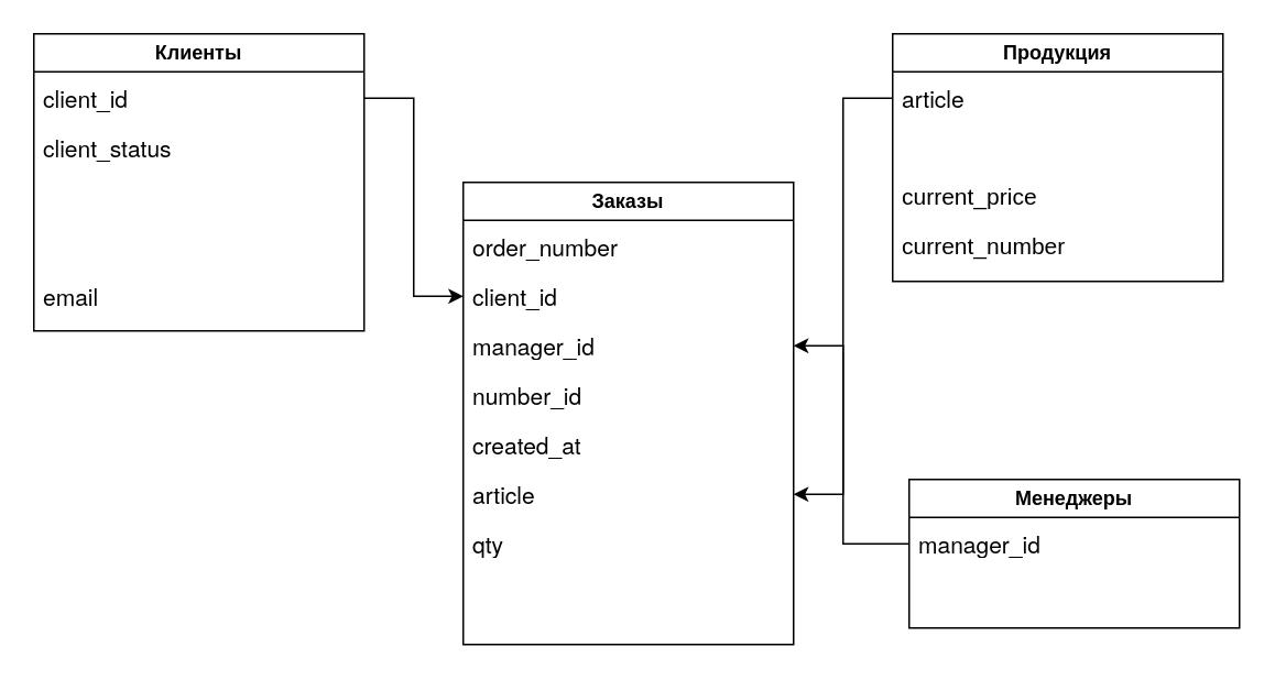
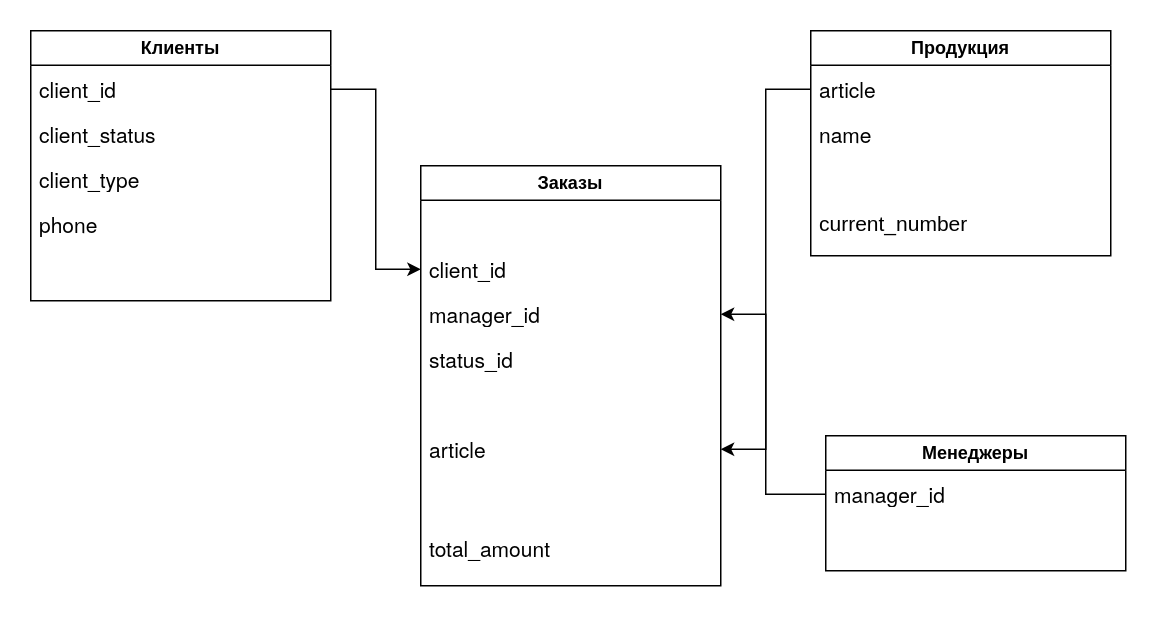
  <mxCell id="0" />
  <mxCell id="1" parent="0" />
  <mxCell id="2" value="Клиенты" style="swimlane;whiteSpace=wrap;html=1;" vertex="1" parent="1"><mxGeometry x="20" y="20" width="200" height="180" as="geometry" /></mxCell>
  <mxCell id="3" value="&lt;span style=&quot;font-family: &amp;quot;Google Sans Text&amp;quot;, &amp;quot;Helvetica Neue&amp;quot;, sans-serif; font-size: 14px;&quot;&gt;client_id&lt;/span&gt;" style="text;strokeColor=none;fillColor=none;align=left;verticalAlign=middle;spacingLeft=4;spacingRight=4;overflow=hidden;points=[[0,0.5],[1,0.5]];portConstraint=eastwest;rotatable=0;whiteSpace=wrap;html=1;fontColor=light-dark(#000000,#FCFCFC);labelBackgroundColor=none;" vertex="1" parent="2"><mxGeometry y="24" width="200" height="30" as="geometry" /></mxCell>
  <mxCell id="4" value="&lt;span style=&quot;font-family: &amp;quot;Google Sans Text&amp;quot;, &amp;quot;Helvetica Neue&amp;quot;, sans-serif; font-size: 14px;&quot;&gt;client_status&lt;/span&gt;" style="text;strokeColor=none;fillColor=none;align=left;verticalAlign=middle;spacingLeft=4;spacingRight=4;overflow=hidden;points=[[0,0.5],[1,0.5]];portConstraint=eastwest;rotatable=0;whiteSpace=wrap;html=1;fontColor=default;labelBackgroundColor=none;" vertex="1" parent="2"><mxGeometry y="54" width="200" height="30" as="geometry" /></mxCell>
- <mxCell id="7" value="&lt;span style=&quot;font-family: &amp;quot;Google Sans Text&amp;quot;, &amp;quot;Helvetica Neue&amp;quot;, sans-serif; font-size: 14px;&quot;&gt;email&lt;/span&gt;" style="text;strokeColor=none;fillColor=none;align=left;verticalAlign=middle;spacingLeft=4;spacingRight=4;overflow=hidden;points=[[0,0.5],[1,0.5]];portConstraint=eastwest;rotatable=0;whiteSpace=wrap;html=1;fontColor=default;labelBackgroundColor=none;" vertex="1" parent="2"><mxGeometry y="144" width="200" height="30" as="geometry" /></mxCell>
+ <mxCell id="5" value="&lt;span style=&quot;font-family: &amp;quot;Google Sans Text&amp;quot;, &amp;quot;Helvetica Neue&amp;quot;, sans-serif; font-size: 14px;&quot;&gt;client_type&lt;/span&gt;" style="text;strokeColor=none;fillColor=none;align=left;verticalAlign=middle;spacingLeft=4;spacingRight=4;overflow=hidden;points=[[0,0.5],[1,0.5]];portConstraint=eastwest;rotatable=0;whiteSpace=wrap;html=1;fontColor=default;labelBackgroundColor=none;" vertex="1" parent="2"><mxGeometry y="84" width="200" height="30" as="geometry" /></mxCell>
+ <mxCell id="6" value="&lt;span style=&quot;font-family: &amp;quot;Google Sans Text&amp;quot;, &amp;quot;Helvetica Neue&amp;quot;, sans-serif; font-size: 14px;&quot;&gt;phone&lt;/span&gt;" style="text;strokeColor=none;fillColor=none;align=left;verticalAlign=middle;spacingLeft=4;spacingRight=4;overflow=hidden;points=[[0,0.5],[1,0.5]];portConstraint=eastwest;rotatable=0;whiteSpace=wrap;html=1;fontColor=default;labelBackgroundColor=none;" vertex="1" parent="2"><mxGeometry y="114" width="200" height="30" as="geometry" /></mxCell>
  <mxCell id="8" value="Продукция" style="swimlane;whiteSpace=wrap;html=1;" vertex="1" parent="1"><mxGeometry x="540" y="20" width="200" height="150" as="geometry" /></mxCell>
  <mxCell id="9" value="&lt;span style=&quot;font-family: &amp;quot;Google Sans Text&amp;quot;, &amp;quot;Helvetica Neue&amp;quot;, sans-serif; font-size: 14px;&quot;&gt;article&lt;/span&gt;" style="text;strokeColor=none;fillColor=none;align=left;verticalAlign=middle;spacingLeft=4;spacingRight=4;overflow=hidden;points=[[0,0.5],[1,0.5]];portConstraint=eastwest;rotatable=0;whiteSpace=wrap;html=1;fontColor=default;labelBackgroundColor=none;" vertex="1" parent="8"><mxGeometry y="24" width="200" height="30" as="geometry" /></mxCell>
- <mxCell id="11" value="&lt;span&gt;current_price&lt;/span&gt;" style="text;strokeColor=none;fillColor=none;align=left;verticalAlign=middle;spacingLeft=4;spacingRight=4;overflow=hidden;points=[[0,0.5],[1,0.5]];portConstraint=eastwest;rotatable=0;whiteSpace=wrap;html=1;fontColor=default;labelBackgroundColor=none;fontFamily=Helvetica;fontSize=14;" vertex="1" parent="8"><mxGeometry y="84" width="200" height="30" as="geometry" /></mxCell>
+ <mxCell id="10" value="&lt;span style=&quot;font-family: &amp;quot;Google Sans Text&amp;quot;, &amp;quot;Helvetica Neue&amp;quot;, sans-serif; font-size: 14px;&quot;&gt;name&lt;/span&gt;" style="text;strokeColor=none;fillColor=none;align=left;verticalAlign=middle;spacingLeft=4;spacingRight=4;overflow=hidden;points=[[0,0.5],[1,0.5]];portConstraint=eastwest;rotatable=0;whiteSpace=wrap;html=1;fontColor=default;labelBackgroundColor=none;" vertex="1" parent="8"><mxGeometry y="54" width="200" height="30" as="geometry" /></mxCell>
  <mxCell id="12" value="current_number" style="text;strokeColor=none;fillColor=none;align=left;verticalAlign=middle;spacingLeft=4;spacingRight=4;overflow=hidden;points=[[0,0.5],[1,0.5]];portConstraint=eastwest;rotatable=0;whiteSpace=wrap;html=1;fontColor=default;labelBackgroundColor=none;textShadow=0;fontStyle=0;fontSize=14;" vertex="1" parent="8"><mxGeometry y="114" width="200" height="30" as="geometry" /></mxCell>
  <mxCell id="13" value="Заказы" style="swimlane;whiteSpace=wrap;html=1;" vertex="1" parent="1"><mxGeometry x="280" y="110" width="200" height="280" as="geometry" /></mxCell>
- <mxCell id="14" value="&lt;span style=&quot;font-family: &amp;quot;Google Sans Text&amp;quot;, &amp;quot;Helvetica Neue&amp;quot;, sans-serif; font-size: 14px;&quot;&gt;order_number&lt;/span&gt;" style="text;strokeColor=none;fillColor=none;align=left;verticalAlign=middle;spacingLeft=4;spacingRight=4;overflow=hidden;points=[[0,0.5],[1,0.5]];portConstraint=eastwest;rotatable=0;whiteSpace=wrap;html=1;fontColor=default;labelBackgroundColor=none;" vertex="1" parent="13"><mxGeometry y="24" width="200" height="30" as="geometry" /></mxCell>
  <mxCell id="15" value="&lt;span style=&quot;font-family: &amp;quot;Google Sans Text&amp;quot;, &amp;quot;Helvetica Neue&amp;quot;, sans-serif; font-size: 14px;&quot;&gt;client_id&lt;/span&gt;" style="text;strokeColor=none;fillColor=none;align=left;verticalAlign=middle;spacingLeft=4;spacingRight=4;overflow=hidden;points=[[0,0.5],[1,0.5]];portConstraint=eastwest;rotatable=0;whiteSpace=wrap;html=1;fontColor=default;labelBackgroundColor=none;" vertex="1" parent="13"><mxGeometry y="54" width="200" height="30" as="geometry" /></mxCell>
  <mxCell id="16" value="&lt;span style=&quot;font-family: &amp;quot;Google Sans Text&amp;quot;, &amp;quot;Helvetica Neue&amp;quot;, sans-serif; font-size: 14px;&quot;&gt;manager_id&lt;/span&gt;" style="text;strokeColor=none;fillColor=none;align=left;verticalAlign=middle;spacingLeft=4;spacingRight=4;overflow=hidden;points=[[0,0.5],[1,0.5]];portConstraint=eastwest;rotatable=0;whiteSpace=wrap;html=1;fontColor=default;labelBackgroundColor=none;" vertex="1" parent="13"><mxGeometry y="84" width="200" height="30" as="geometry" /></mxCell>
- <mxCell id="17" value="&lt;span style=&quot;font-family: &amp;quot;Google Sans Text&amp;quot;, &amp;quot;Helvetica Neue&amp;quot;, sans-serif; font-size: 14px;&quot;&gt;number_id&lt;/span&gt;" style="text;strokeColor=none;fillColor=none;align=left;verticalAlign=middle;spacingLeft=4;spacingRight=4;overflow=hidden;points=[[0,0.5],[1,0.5]];portConstraint=eastwest;rotatable=0;whiteSpace=wrap;html=1;fontColor=default;labelBackgroundColor=none;" vertex="1" parent="13"><mxGeometry y="114" width="200" height="30" as="geometry" /></mxCell>
- <mxCell id="18" value="&lt;span style=&quot;font-family: &amp;quot;Google Sans Text&amp;quot;, &amp;quot;Helvetica Neue&amp;quot;, sans-serif; font-size: 14px;&quot;&gt;created_at&lt;/span&gt;" style="text;strokeColor=none;fillColor=none;align=left;verticalAlign=middle;spacingLeft=4;spacingRight=4;overflow=hidden;points=[[0,0.5],[1,0.5]];portConstraint=eastwest;rotatable=0;whiteSpace=wrap;html=1;fontColor=default;labelBackgroundColor=none;" vertex="1" parent="13"><mxGeometry y="144" width="200" height="30" as="geometry" /></mxCell>
+ <mxCell id="17" value="&lt;span style=&quot;font-family: &amp;quot;Google Sans Text&amp;quot;, &amp;quot;Helvetica Neue&amp;quot;, sans-serif; font-size: 14px;&quot;&gt;status_id&lt;/span&gt;" style="text;strokeColor=none;fillColor=none;align=left;verticalAlign=middle;spacingLeft=4;spacingRight=4;overflow=hidden;points=[[0,0.5],[1,0.5]];portConstraint=eastwest;rotatable=0;whiteSpace=wrap;html=1;fontColor=default;labelBackgroundColor=none;" vertex="1" parent="13"><mxGeometry y="114" width="200" height="30" as="geometry" /></mxCell>
  <mxCell id="19" value="&lt;span style=&quot;font-family: &amp;quot;Google Sans Text&amp;quot;, &amp;quot;Helvetica Neue&amp;quot;, sans-serif; font-size: 14px;&quot;&gt;article&lt;/span&gt;" style="text;strokeColor=none;fillColor=none;align=left;verticalAlign=middle;spacingLeft=4;spacingRight=4;overflow=hidden;points=[[0,0.5],[1,0.5]];portConstraint=eastwest;rotatable=0;whiteSpace=wrap;html=1;fontColor=default;labelBackgroundColor=none;" vertex="1" parent="13"><mxGeometry y="174" width="200" height="30" as="geometry" /></mxCell>
- <mxCell id="21" value="&lt;span style=&quot;font-family: &amp;quot;Google Sans Text&amp;quot;, &amp;quot;Helvetica Neue&amp;quot;, sans-serif; font-size: 14px;&quot;&gt;qty&lt;/span&gt;" style="text;strokeColor=none;fillColor=none;align=left;verticalAlign=middle;spacingLeft=4;spacingRight=4;overflow=hidden;points=[[0,0.5],[1,0.5]];portConstraint=eastwest;rotatable=0;whiteSpace=wrap;html=1;fontColor=default;labelBackgroundColor=none;" vertex="1" parent="13"><mxGeometry y="204" width="200" height="30" as="geometry" /></mxCell>
+ <mxCell id="20" value="&lt;font face=&quot;Google Sans Text, Helvetica Neue, sans-serif&quot;&gt;&lt;span style=&quot;font-size: 14px;&quot;&gt;total_amount&lt;/span&gt;&lt;/font&gt;" style="text;strokeColor=none;fillColor=none;align=left;verticalAlign=middle;spacingLeft=4;spacingRight=4;overflow=hidden;points=[[0,0.5],[1,0.5]];portConstraint=eastwest;rotatable=0;whiteSpace=wrap;html=1;fontColor=default;labelBackgroundColor=none;" vertex="1" parent="13"><mxGeometry y="240" width="200" height="30" as="geometry" /></mxCell>
  <mxCell id="22" value="Менеджеры" style="swimlane;whiteSpace=wrap;html=1;" vertex="1" parent="1"><mxGeometry x="550" y="290" width="200" height="90" as="geometry" /></mxCell>
  <mxCell id="23" value="&lt;font face=&quot;Google Sans Text, Helvetica Neue, sans-serif&quot;&gt;&lt;span style=&quot;font-size: 14px;&quot;&gt;manager_id&lt;/span&gt;&lt;/font&gt;" style="text;strokeColor=none;fillColor=none;align=left;verticalAlign=middle;spacingLeft=4;spacingRight=4;overflow=hidden;points=[[0,0.5],[1,0.5]];portConstraint=eastwest;rotatable=0;whiteSpace=wrap;html=1;fontColor=default;labelBackgroundColor=none;" vertex="1" parent="22"><mxGeometry y="24" width="200" height="30" as="geometry" /></mxCell>
  <mxCell id="24" style="edgeStyle=orthogonalEdgeStyle;rounded=0;orthogonalLoop=1;jettySize=auto;html=1;exitX=0;exitY=0.5;exitDx=0;exitDy=0;entryX=1;entryY=0.5;entryDx=0;entryDy=0;" edge="1" parent="1" source="23" target="16"><mxGeometry relative="1" as="geometry"><Array as="points"><mxPoint x="510" y="329" /><mxPoint x="510" y="209" /></Array></mxGeometry></mxCell>
  <mxCell id="25" style="edgeStyle=orthogonalEdgeStyle;rounded=0;orthogonalLoop=1;jettySize=auto;html=1;exitX=0;exitY=0.5;exitDx=0;exitDy=0;entryX=1;entryY=0.5;entryDx=0;entryDy=0;" edge="1" parent="1" source="9" target="19"><mxGeometry relative="1" as="geometry" /></mxCell>
  <mxCell id="26" style="edgeStyle=orthogonalEdgeStyle;rounded=0;orthogonalLoop=1;jettySize=auto;html=1;exitX=1;exitY=0.5;exitDx=0;exitDy=0;entryX=0;entryY=0.5;entryDx=0;entryDy=0;" edge="1" parent="1" source="3" target="15"><mxGeometry relative="1" as="geometry" /></mxCell>
